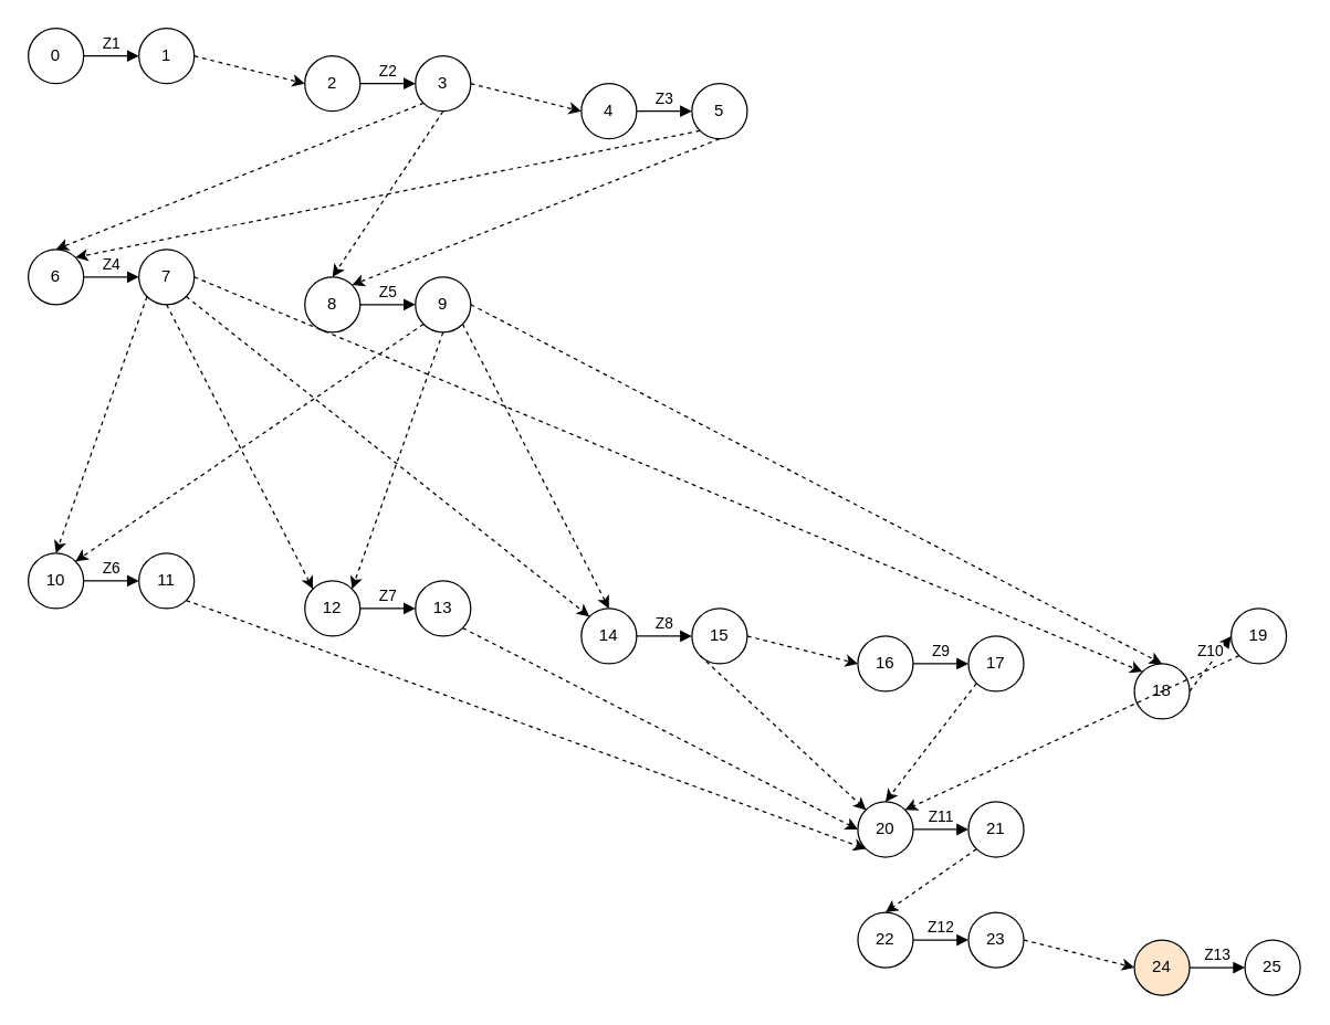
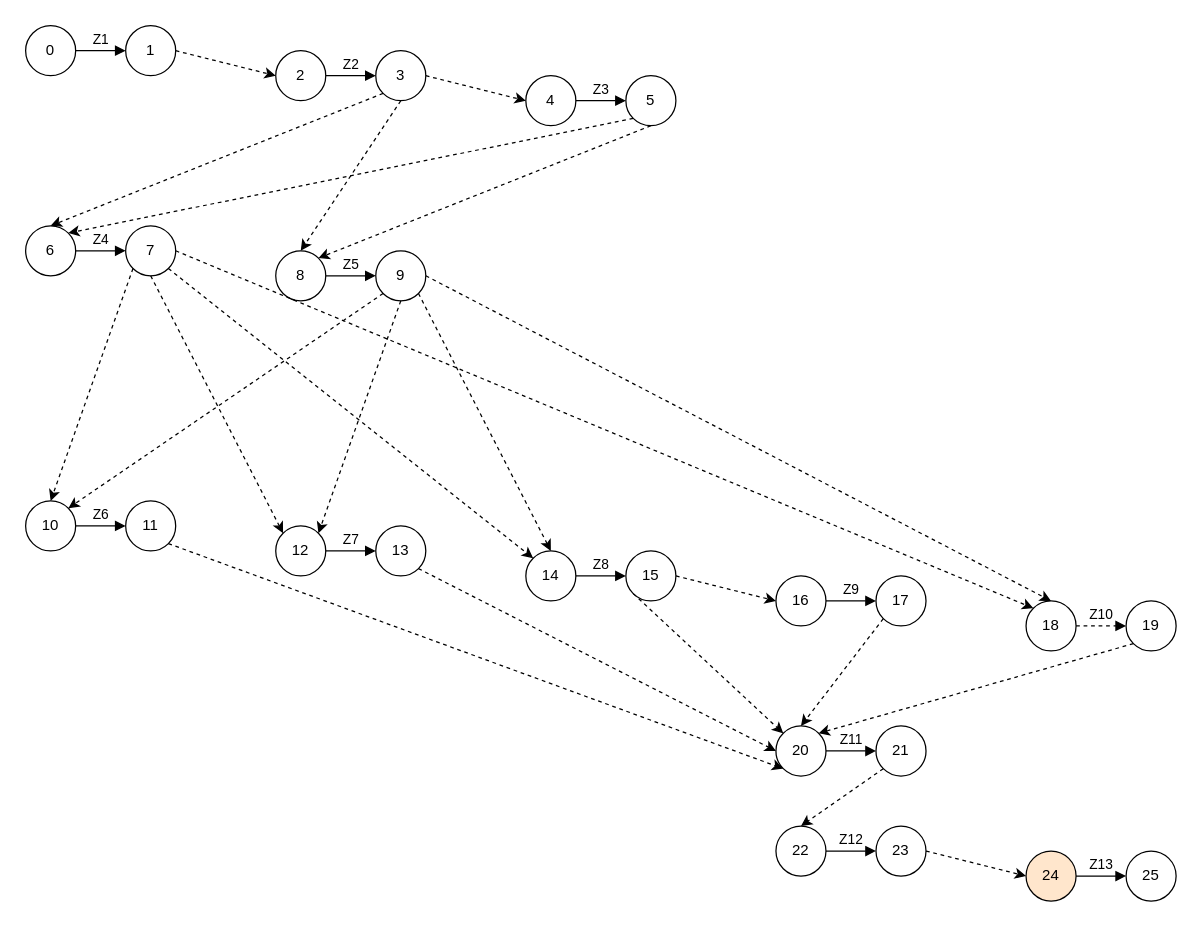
  <mxCell id="0" />
  <mxCell id="1" parent="0" />
  <mxCell id="2" value="0" style="ellipse;whiteSpace=wrap;html=1;" vertex="1" parent="1"><mxGeometry width="40" height="40" as="geometry" x="20" y="20" /></mxCell>
  <mxCell id="3" value="1" style="ellipse;whiteSpace=wrap;html=1;" vertex="1" parent="1"><mxGeometry x="100" width="40" height="40" as="geometry" y="20" /></mxCell>
  <mxCell id="4" value="Z1" style="html=1;verticalAlign=bottom;endArrow=block;curved=0;rounded=0;exitX=1;exitY=0.5;exitDx=0;exitDy=0;entryX=0;entryY=0.5;entryDx=0;entryDy=0;" edge="1" parent="1" source="2" target="3"><mxGeometry width="80" relative="1" as="geometry"><mxPoint x="80" y="200" as="sourcePoint" /><mxPoint x="160" y="200" as="targetPoint" /></mxGeometry></mxCell>
  <mxCell id="5" value="2" style="ellipse;whiteSpace=wrap;html=1;" vertex="1" parent="1"><mxGeometry x="220" y="40" width="40" height="40" as="geometry" /></mxCell>
  <mxCell id="6" value="3" style="ellipse;whiteSpace=wrap;html=1;" vertex="1" parent="1"><mxGeometry x="300" y="40" width="40" height="40" as="geometry" /></mxCell>
  <mxCell id="7" value="Z2" style="html=1;verticalAlign=bottom;endArrow=block;curved=0;rounded=0;exitX=1;exitY=0.5;exitDx=0;exitDy=0;entryX=0;entryY=0.5;entryDx=0;entryDy=0;" edge="1" parent="1" source="5" target="6"><mxGeometry width="80" relative="1" as="geometry"><mxPoint x="280" y="220" as="sourcePoint" /><mxPoint x="360" y="220" as="targetPoint" /></mxGeometry></mxCell>
  <mxCell id="8" value="4" style="ellipse;whiteSpace=wrap;html=1;" vertex="1" parent="1"><mxGeometry x="420" y="60" width="40" height="40" as="geometry" /></mxCell>
  <mxCell id="9" value="5" style="ellipse;whiteSpace=wrap;html=1;" vertex="1" parent="1"><mxGeometry x="500" y="60" width="40" height="40" as="geometry" /></mxCell>
  <mxCell id="10" value="Z3" style="html=1;verticalAlign=bottom;endArrow=block;curved=0;rounded=0;exitX=1;exitY=0.5;exitDx=0;exitDy=0;entryX=0;entryY=0.5;entryDx=0;entryDy=0;" edge="1" parent="1" source="8" target="9"><mxGeometry width="80" relative="1" as="geometry"><mxPoint x="480" y="240" as="sourcePoint" /><mxPoint x="560" y="240" as="targetPoint" /></mxGeometry></mxCell>
  <mxCell id="11" value="6" style="ellipse;whiteSpace=wrap;html=1;" vertex="1" parent="1"><mxGeometry y="180" width="40" height="40" as="geometry" x="20" /></mxCell>
  <mxCell id="12" value="7" style="ellipse;whiteSpace=wrap;html=1;" vertex="1" parent="1"><mxGeometry x="100" y="180" width="40" height="40" as="geometry" /></mxCell>
  <mxCell id="13" value="Z4" style="html=1;verticalAlign=bottom;endArrow=block;curved=0;rounded=0;exitX=1;exitY=0.5;exitDx=0;exitDy=0;entryX=0;entryY=0.5;entryDx=0;entryDy=0;" edge="1" parent="1" source="11" target="12"><mxGeometry width="80" relative="1" as="geometry"><mxPoint x="80" y="360" as="sourcePoint" /><mxPoint x="160" y="360" as="targetPoint" /></mxGeometry></mxCell>
  <mxCell id="14" value="8" style="ellipse;whiteSpace=wrap;html=1;" vertex="1" parent="1"><mxGeometry x="220" y="200" width="40" height="40" as="geometry" /></mxCell>
  <mxCell id="15" value="9" style="ellipse;whiteSpace=wrap;html=1;" vertex="1" parent="1"><mxGeometry x="300" y="200" width="40" height="40" as="geometry" /></mxCell>
  <mxCell id="16" value="Z5" style="html=1;verticalAlign=bottom;endArrow=block;curved=0;rounded=0;exitX=1;exitY=0.5;exitDx=0;exitDy=0;entryX=0;entryY=0.5;entryDx=0;entryDy=0;" edge="1" parent="1" source="14" target="15"><mxGeometry width="80" relative="1" as="geometry"><mxPoint x="280" y="380" as="sourcePoint" /><mxPoint x="360" y="380" as="targetPoint" /><mxPoint as="offset" /></mxGeometry></mxCell>
  <mxCell id="17" value="10" style="ellipse;whiteSpace=wrap;html=1;" vertex="1" parent="1"><mxGeometry y="400" width="40" height="40" as="geometry" x="20" /></mxCell>
  <mxCell id="18" value="11" style="ellipse;whiteSpace=wrap;html=1;" vertex="1" parent="1"><mxGeometry x="100" y="400" width="40" height="40" as="geometry" /></mxCell>
  <mxCell id="19" value="Z6" style="html=1;verticalAlign=bottom;endArrow=block;curved=0;rounded=0;exitX=1;exitY=0.5;exitDx=0;exitDy=0;entryX=0;entryY=0.5;entryDx=0;entryDy=0;" edge="1" parent="1" source="17" target="18"><mxGeometry width="80" relative="1" as="geometry"><mxPoint x="80" y="580" as="sourcePoint" /><mxPoint x="160" y="580" as="targetPoint" /></mxGeometry></mxCell>
  <mxCell id="20" value="12" style="ellipse;whiteSpace=wrap;html=1;" vertex="1" parent="1"><mxGeometry x="220" y="420" width="40" height="40" as="geometry" /></mxCell>
  <mxCell id="21" value="13" style="ellipse;whiteSpace=wrap;html=1;" vertex="1" parent="1"><mxGeometry x="300" y="420" width="40" height="40" as="geometry" /></mxCell>
  <mxCell id="22" value="Z7" style="html=1;verticalAlign=bottom;endArrow=block;curved=0;rounded=0;exitX=1;exitY=0.5;exitDx=0;exitDy=0;entryX=0;entryY=0.5;entryDx=0;entryDy=0;" edge="1" parent="1" source="20" target="21"><mxGeometry width="80" relative="1" as="geometry"><mxPoint x="280" y="600" as="sourcePoint" /><mxPoint x="360" y="600" as="targetPoint" /></mxGeometry></mxCell>
  <mxCell id="23" value="14" style="ellipse;whiteSpace=wrap;html=1;" vertex="1" parent="1"><mxGeometry x="420" y="440" width="40" height="40" as="geometry" /></mxCell>
  <mxCell id="24" value="15" style="ellipse;whiteSpace=wrap;html=1;" vertex="1" parent="1"><mxGeometry x="500" y="440" width="40" height="40" as="geometry" /></mxCell>
  <mxCell id="25" value="Z8" style="html=1;verticalAlign=bottom;endArrow=block;curved=0;rounded=0;exitX=1;exitY=0.5;exitDx=0;exitDy=0;entryX=0;entryY=0.5;entryDx=0;entryDy=0;" edge="1" parent="1" source="23" target="24"><mxGeometry width="80" relative="1" as="geometry"><mxPoint x="480" y="620" as="sourcePoint" /><mxPoint x="560" y="620" as="targetPoint" /></mxGeometry></mxCell>
  <mxCell id="26" value="16" style="ellipse;whiteSpace=wrap;html=1;" vertex="1" parent="1"><mxGeometry x="620" y="460" width="40" height="40" as="geometry" /></mxCell>
  <mxCell id="27" value="17" style="ellipse;whiteSpace=wrap;html=1;" vertex="1" parent="1"><mxGeometry x="700" y="460" width="40" height="40" as="geometry" /></mxCell>
  <mxCell id="28" value="Z9" style="html=1;verticalAlign=bottom;endArrow=block;curved=0;rounded=0;exitX=1;exitY=0.5;exitDx=0;exitDy=0;entryX=0;entryY=0.5;entryDx=0;entryDy=0;" edge="1" parent="1" source="26" target="27"><mxGeometry width="80" relative="1" as="geometry"><mxPoint x="680" y="640" as="sourcePoint" /><mxPoint x="760" y="640" as="targetPoint" /></mxGeometry></mxCell>
  <mxCell id="29" value="18" style="ellipse;whiteSpace=wrap;html=1;" vertex="1" parent="1"><mxGeometry x="820" y="480" width="40" height="40" as="geometry" /></mxCell>
- <mxCell id="30" value="19" style="ellipse;whiteSpace=wrap;html=1;" vertex="1" parent="1"><mxGeometry x="890" y="440" width="40" height="40" as="geometry" /></mxCell>
+ <mxCell id="30" value="19" style="ellipse;whiteSpace=wrap;html=1;" vertex="1" parent="1"><mxGeometry x="900" y="480" width="40" height="40" as="geometry" /></mxCell>
  <mxCell id="31" value="Z10" style="html=1;verticalAlign=bottom;endArrow=block;curved=0;rounded=0;exitX=1;exitY=0.5;exitDx=0;exitDy=0;entryX=0;entryY=0.5;entryDx=0;entryDy=0;dashed=1;" edge="1" parent="1" source="29" target="30"><mxGeometry width="80" relative="1" as="geometry"><mxPoint x="880" y="660" as="sourcePoint" /><mxPoint x="960" y="660" as="targetPoint" /></mxGeometry></mxCell>
  <mxCell id="32" value="20" style="ellipse;whiteSpace=wrap;html=1;" vertex="1" parent="1"><mxGeometry x="620" y="580" width="40" height="40" as="geometry" /></mxCell>
  <mxCell id="33" value="21" style="ellipse;whiteSpace=wrap;html=1;" vertex="1" parent="1"><mxGeometry x="700" y="580" width="40" height="40" as="geometry" /></mxCell>
  <mxCell id="34" value="Z11" style="html=1;verticalAlign=bottom;endArrow=block;curved=0;rounded=0;exitX=1;exitY=0.5;exitDx=0;exitDy=0;entryX=0;entryY=0.5;entryDx=0;entryDy=0;" edge="1" parent="1" source="32" target="33"><mxGeometry width="80" relative="1" as="geometry"><mxPoint x="680" y="760" as="sourcePoint" /><mxPoint x="760" y="760" as="targetPoint" /></mxGeometry></mxCell>
  <mxCell id="35" value="22" style="ellipse;whiteSpace=wrap;html=1;" vertex="1" parent="1"><mxGeometry x="620" y="660" width="40" height="40" as="geometry" /></mxCell>
  <mxCell id="36" value="23" style="ellipse;whiteSpace=wrap;html=1;" vertex="1" parent="1"><mxGeometry x="700" y="660" width="40" height="40" as="geometry" /></mxCell>
  <mxCell id="37" value="Z12" style="html=1;verticalAlign=bottom;endArrow=block;curved=0;rounded=0;exitX=1;exitY=0.5;exitDx=0;exitDy=0;entryX=0;entryY=0.5;entryDx=0;entryDy=0;" edge="1" parent="1" source="35" target="36"><mxGeometry width="80" relative="1" as="geometry"><mxPoint x="680" y="840" as="sourcePoint" /><mxPoint x="760" y="840" as="targetPoint" /></mxGeometry></mxCell>
  <mxCell id="38" value="24" style="ellipse;whiteSpace=wrap;html=1;fillColor=#ffe6cc;" vertex="1" parent="1"><mxGeometry x="820" y="680" width="40" height="40" as="geometry" /></mxCell>
  <mxCell id="39" value="25" style="ellipse;whiteSpace=wrap;html=1;" vertex="1" parent="1"><mxGeometry x="900" y="680" width="40" height="40" as="geometry" /></mxCell>
  <mxCell id="40" value="Z13" style="html=1;verticalAlign=bottom;endArrow=block;curved=0;rounded=0;exitX=1;exitY=0.5;exitDx=0;exitDy=0;entryX=0;entryY=0.5;entryDx=0;entryDy=0;" edge="1" parent="1" source="38" target="39"><mxGeometry width="80" relative="1" as="geometry"><mxPoint x="880" y="860" as="sourcePoint" /><mxPoint x="960" y="860" as="targetPoint" /></mxGeometry></mxCell>
  <mxCell id="41" value="" style="endArrow=classic;html=1;rounded=0;dashed=1;exitX=1;exitY=0.5;exitDx=0;exitDy=0;entryX=0;entryY=0.5;entryDx=0;entryDy=0;" edge="1" parent="1" source="3" target="5"><mxGeometry width="50" height="50" relative="1" as="geometry"><mxPoint x="70" y="250" as="sourcePoint" /><mxPoint x="120" y="200" as="targetPoint" /></mxGeometry></mxCell>
  <mxCell id="42" value="" style="endArrow=classic;html=1;rounded=0;dashed=1;exitX=1;exitY=0.5;exitDx=0;exitDy=0;entryX=0;entryY=0.5;entryDx=0;entryDy=0;" edge="1" parent="1" source="6" target="8"><mxGeometry width="50" height="50" relative="1" as="geometry"><mxPoint x="150" y="50" as="sourcePoint" /><mxPoint x="230" y="50" as="targetPoint" /></mxGeometry></mxCell>
  <mxCell id="43" value="" style="endArrow=classic;html=1;rounded=0;dashed=1;exitX=0;exitY=1;exitDx=0;exitDy=0;entryX=0.5;entryY=0;entryDx=0;entryDy=0;" edge="1" parent="1" source="6" target="11"><mxGeometry width="50" height="50" relative="1" as="geometry"><mxPoint x="200" y="140" as="sourcePoint" /><mxPoint x="280" y="140" as="targetPoint" /></mxGeometry></mxCell>
  <mxCell id="44" value="" style="endArrow=classic;html=1;rounded=0;dashed=1;exitX=0;exitY=1;exitDx=0;exitDy=0;entryX=1;entryY=0;entryDx=0;entryDy=0;" edge="1" parent="1" source="9" target="11"><mxGeometry width="50" height="50" relative="1" as="geometry"><mxPoint x="210" y="150" as="sourcePoint" /><mxPoint x="290" y="150" as="targetPoint" /></mxGeometry></mxCell>
  <mxCell id="45" value="" style="endArrow=classic;html=1;rounded=0;dashed=1;exitX=0.5;exitY=1;exitDx=0;exitDy=0;entryX=0.5;entryY=0;entryDx=0;entryDy=0;" edge="1" parent="1" source="6" target="14"><mxGeometry width="50" height="50" relative="1" as="geometry"><mxPoint x="220" y="160" as="sourcePoint" /><mxPoint x="300" y="160" as="targetPoint" /></mxGeometry></mxCell>
  <mxCell id="46" value="" style="endArrow=classic;html=1;rounded=0;dashed=1;exitX=0.5;exitY=1;exitDx=0;exitDy=0;entryX=1;entryY=0;entryDx=0;entryDy=0;" edge="1" parent="1" source="9" target="14"><mxGeometry width="50" height="50" relative="1" as="geometry"><mxPoint x="230" y="170" as="sourcePoint" /><mxPoint x="310" y="170" as="targetPoint" /></mxGeometry></mxCell>
  <mxCell id="47" value="" style="endArrow=classic;html=1;rounded=0;dashed=1;exitX=0;exitY=1;exitDx=0;exitDy=0;entryX=0.5;entryY=0;entryDx=0;entryDy=0;" edge="1" parent="1" source="12" target="17"><mxGeometry width="50" height="50" relative="1" as="geometry"><mxPoint x="240" y="180" as="sourcePoint" /><mxPoint x="320" y="180" as="targetPoint" /></mxGeometry></mxCell>
  <mxCell id="48" value="" style="endArrow=classic;html=1;rounded=0;dashed=1;exitX=0;exitY=1;exitDx=0;exitDy=0;entryX=1;entryY=0;entryDx=0;entryDy=0;" edge="1" parent="1" source="15" target="17"><mxGeometry width="50" height="50" relative="1" as="geometry"><mxPoint x="250" y="190" as="sourcePoint" /><mxPoint x="330" y="190" as="targetPoint" /></mxGeometry></mxCell>
  <mxCell id="49" value="" style="endArrow=classic;html=1;rounded=0;dashed=1;exitX=0.5;exitY=1;exitDx=0;exitDy=0;entryX=0;entryY=0;entryDx=0;entryDy=0;" edge="1" parent="1" source="12" target="20"><mxGeometry width="50" height="50" relative="1" as="geometry"><mxPoint x="260" y="200" as="sourcePoint" /><mxPoint x="340" y="200" as="targetPoint" /></mxGeometry></mxCell>
  <mxCell id="50" value="" style="endArrow=classic;html=1;rounded=0;dashed=1;exitX=0.5;exitY=1;exitDx=0;exitDy=0;entryX=1;entryY=0;entryDx=0;entryDy=0;" edge="1" parent="1" source="15" target="20"><mxGeometry width="50" height="50" relative="1" as="geometry"><mxPoint x="270" y="210" as="sourcePoint" /><mxPoint x="350" y="210" as="targetPoint" /></mxGeometry></mxCell>
  <mxCell id="51" value="" style="endArrow=classic;html=1;rounded=0;dashed=1;exitX=1;exitY=1;exitDx=0;exitDy=0;entryX=0;entryY=0;entryDx=0;entryDy=0;" edge="1" parent="1" source="12" target="23"><mxGeometry width="50" height="50" relative="1" as="geometry"><mxPoint x="280" y="220" as="sourcePoint" /><mxPoint x="360" y="220" as="targetPoint" /></mxGeometry></mxCell>
  <mxCell id="52" value="" style="endArrow=classic;html=1;rounded=0;dashed=1;exitX=1;exitY=1;exitDx=0;exitDy=0;entryX=0.5;entryY=0;entryDx=0;entryDy=0;" edge="1" parent="1" source="15" target="23"><mxGeometry width="50" height="50" relative="1" as="geometry"><mxPoint x="290" y="230" as="sourcePoint" /><mxPoint x="370" y="230" as="targetPoint" /></mxGeometry></mxCell>
  <mxCell id="53" value="" style="endArrow=classic;html=1;rounded=0;dashed=1;exitX=1;exitY=0.5;exitDx=0;exitDy=0;entryX=0;entryY=0;entryDx=0;entryDy=0;" edge="1" parent="1" source="12" target="29"><mxGeometry width="50" height="50" relative="1" as="geometry"><mxPoint x="300" y="240" as="sourcePoint" /><mxPoint x="730" y="340" as="targetPoint" /></mxGeometry></mxCell>
  <mxCell id="54" value="" style="endArrow=classic;html=1;rounded=0;dashed=1;exitX=1;exitY=0.5;exitDx=0;exitDy=0;entryX=0.5;entryY=0;entryDx=0;entryDy=0;" edge="1" parent="1" source="15" target="29"><mxGeometry width="50" height="50" relative="1" as="geometry"><mxPoint x="310" y="250" as="sourcePoint" /><mxPoint x="390" y="250" as="targetPoint" /></mxGeometry></mxCell>
  <mxCell id="55" value="" style="endArrow=classic;html=1;rounded=0;dashed=1;exitX=1;exitY=0.5;exitDx=0;exitDy=0;entryX=0;entryY=0.5;entryDx=0;entryDy=0;" edge="1" parent="1" source="24" target="26"><mxGeometry width="50" height="50" relative="1" as="geometry"><mxPoint x="320" y="260" as="sourcePoint" /><mxPoint x="400" y="260" as="targetPoint" /></mxGeometry></mxCell>
  <mxCell id="56" value="" style="endArrow=classic;html=1;rounded=0;dashed=1;exitX=1;exitY=1;exitDx=0;exitDy=0;entryX=0;entryY=1;entryDx=0;entryDy=0;" edge="1" parent="1" source="18" target="32"><mxGeometry width="50" height="50" relative="1" as="geometry"><mxPoint x="330" y="270" as="sourcePoint" /><mxPoint x="410" y="270" as="targetPoint" /></mxGeometry></mxCell>
  <mxCell id="57" value="" style="endArrow=classic;html=1;rounded=0;dashed=1;exitX=1;exitY=1;exitDx=0;exitDy=0;entryX=0;entryY=0.5;entryDx=0;entryDy=0;" edge="1" parent="1" source="21" target="32"><mxGeometry width="50" height="50" relative="1" as="geometry"><mxPoint x="340" y="280" as="sourcePoint" /><mxPoint x="420" y="280" as="targetPoint" /></mxGeometry></mxCell>
  <mxCell id="58" value="" style="endArrow=classic;html=1;rounded=0;dashed=1;exitX=0;exitY=1;exitDx=0;exitDy=0;entryX=0;entryY=0;entryDx=0;entryDy=0;" edge="1" parent="1" source="24" target="32"><mxGeometry width="50" height="50" relative="1" as="geometry"><mxPoint x="350" y="290" as="sourcePoint" /><mxPoint x="430" y="290" as="targetPoint" /></mxGeometry></mxCell>
  <mxCell id="59" value="" style="endArrow=classic;html=1;rounded=0;dashed=1;exitX=0;exitY=1;exitDx=0;exitDy=0;entryX=0.5;entryY=0;entryDx=0;entryDy=0;" edge="1" parent="1" source="27" target="32"><mxGeometry width="50" height="50" relative="1" as="geometry"><mxPoint x="360" y="300" as="sourcePoint" /><mxPoint x="440" y="300" as="targetPoint" /></mxGeometry></mxCell>
  <mxCell id="60" value="" style="endArrow=classic;html=1;rounded=0;dashed=1;exitX=0;exitY=1;exitDx=0;exitDy=0;entryX=1;entryY=0;entryDx=0;entryDy=0;" edge="1" parent="1" source="30" target="32"><mxGeometry width="50" height="50" relative="1" as="geometry"><mxPoint x="370" y="310" as="sourcePoint" /><mxPoint x="450" y="310" as="targetPoint" /></mxGeometry></mxCell>
  <mxCell id="61" value="" style="endArrow=classic;html=1;rounded=0;dashed=1;exitX=0;exitY=1;exitDx=0;exitDy=0;entryX=0.5;entryY=0;entryDx=0;entryDy=0;" edge="1" parent="1" source="33" target="35"><mxGeometry width="50" height="50" relative="1" as="geometry"><mxPoint x="420" y="320" as="sourcePoint" /><mxPoint x="500" y="320" as="targetPoint" /></mxGeometry></mxCell>
  <mxCell id="62" value="" style="endArrow=classic;html=1;rounded=0;dashed=1;exitX=1;exitY=0.5;exitDx=0;exitDy=0;entryX=0;entryY=0.5;entryDx=0;entryDy=0;" edge="1" parent="1" source="36" target="38"><mxGeometry width="50" height="50" relative="1" as="geometry"><mxPoint x="430" y="330" as="sourcePoint" /><mxPoint x="510" y="330" as="targetPoint" /></mxGeometry></mxCell>
